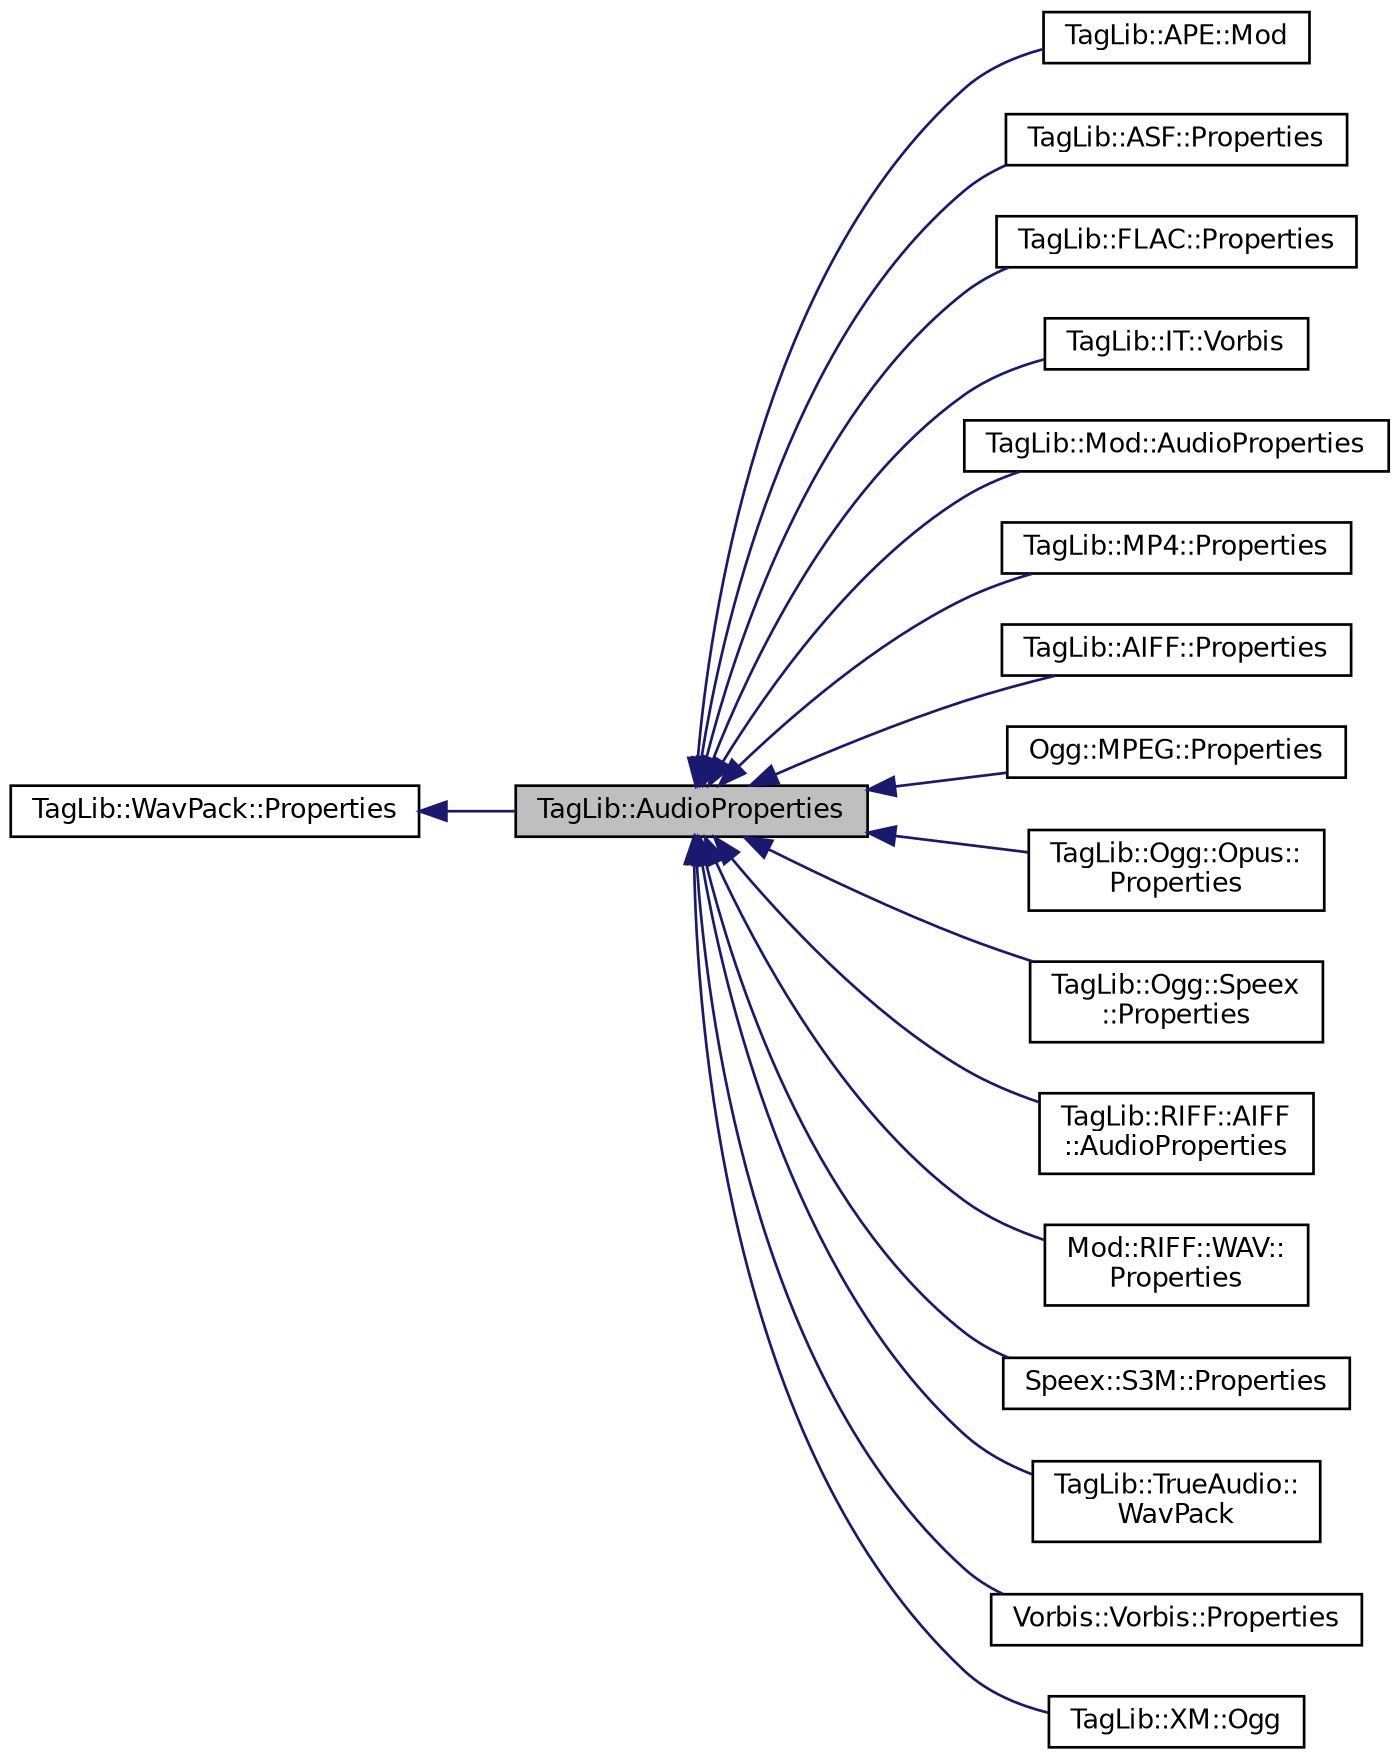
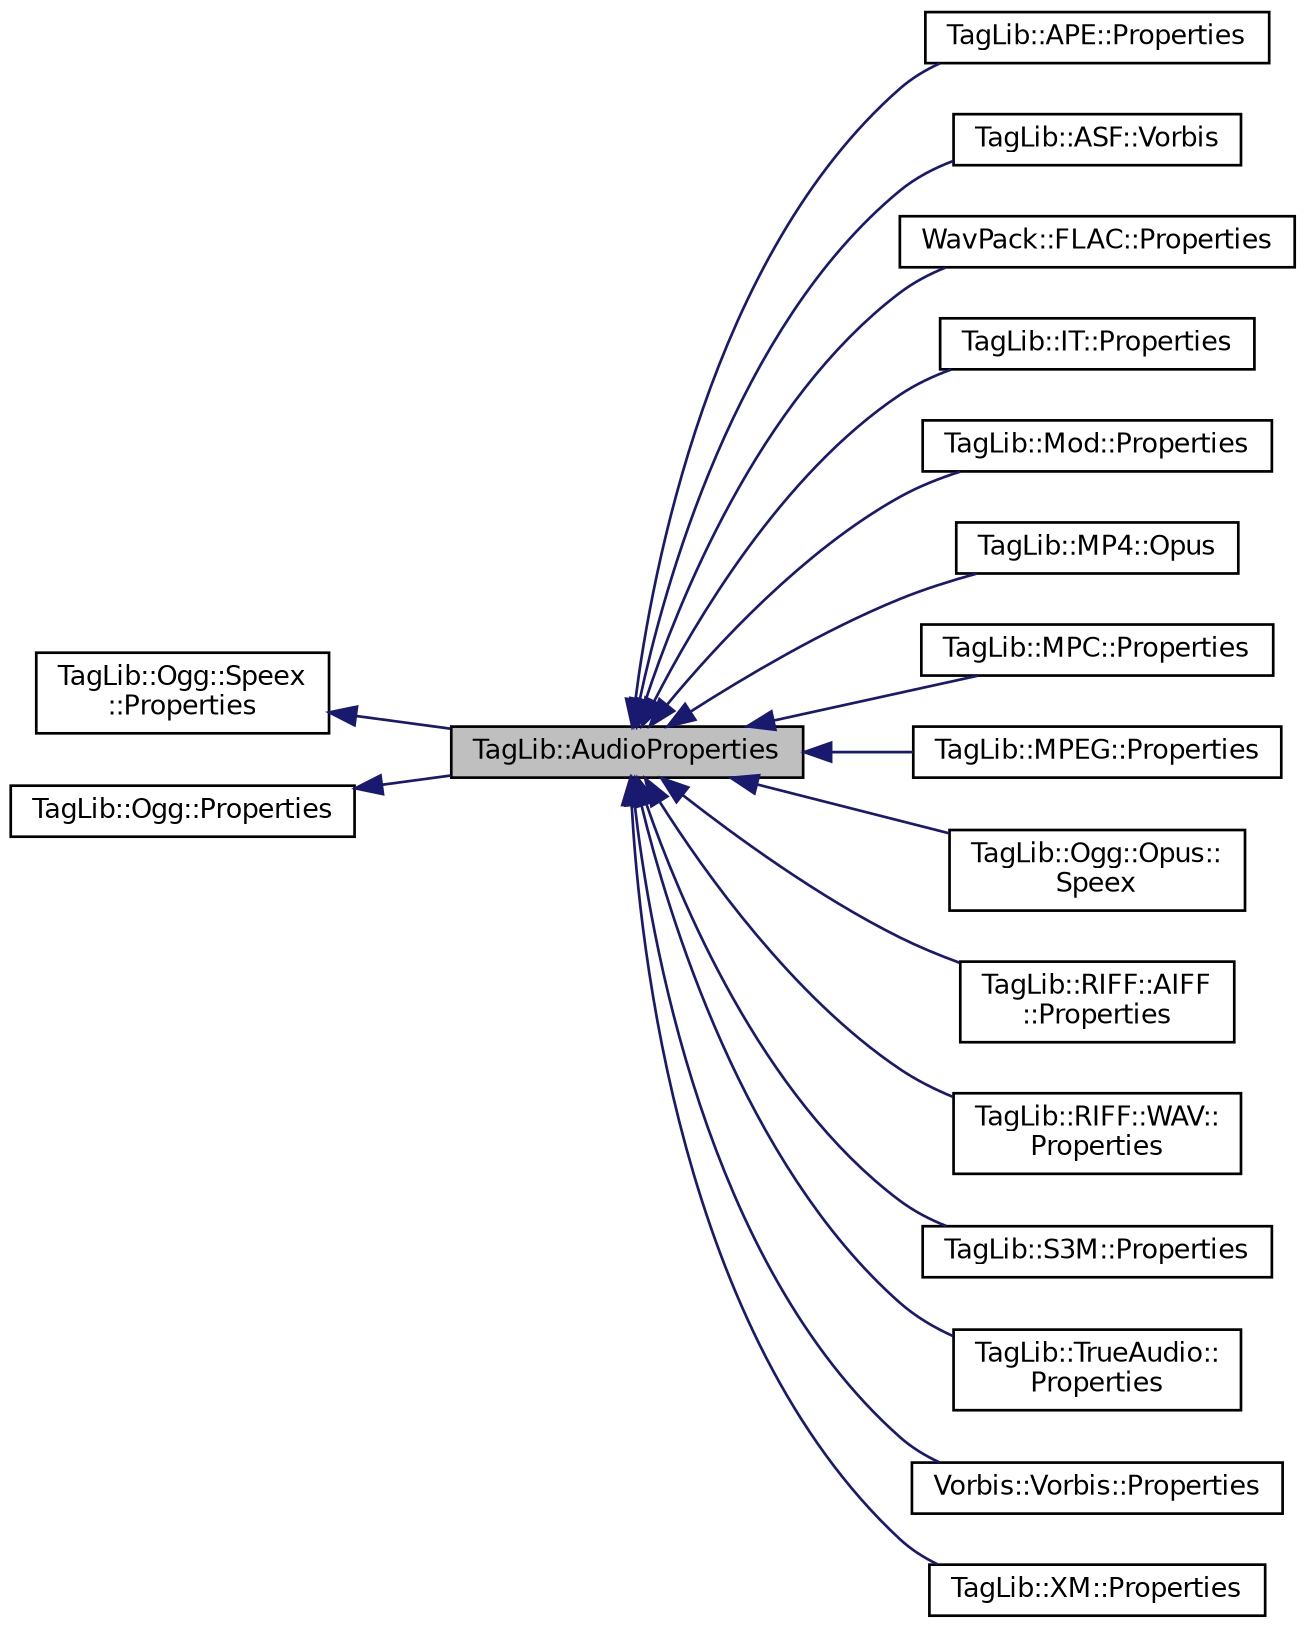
  digraph {
    rankdir=LR
    node [color=black fillcolor=white fontname=Helvetica fontsize=10 shape=record style=filled]
    edge [color=midnightblue dir=back fontname=Helvetica fontsize=10 labelfontname=Helvetica labelfontsize=10 style=solid]
    n1 [fillcolor=grey75 fontcolor=black height=0.2 label="TagLib::AudioProperties" width=0.4]
-   n2 [height=0.2 label="TagLib::APE::Mod" width=0.4]
-   n3 [height=0.2 label="TagLib::ASF::Properties" width=0.4]
-   n4 [height=0.2 label="TagLib::FLAC::Properties" width=0.4]
-   n5 [height=0.2 label="TagLib::IT::Vorbis" width=0.4]
-   n6 [height=0.2 label="TagLib::Mod::AudioProperties" width=0.4]
-   n7 [height=0.2 label="TagLib::MP4::Properties" width=0.4]
-   n8 [height=0.2 label="TagLib::AIFF::Properties" width=0.4]
-   n9 [height=0.2 label="Ogg::MPEG::Properties" width=0.4]
-   n10 [height=0.2 label="TagLib::Ogg::Opus::\lProperties" width=0.4]
+   n2 [height=0.2 label="TagLib::APE::Properties" width=0.4]
+   n3 [height=0.2 label="TagLib::ASF::Vorbis" width=0.4]
+   n4 [height=0.2 label="WavPack::FLAC::Properties" width=0.4]
+   n5 [height=0.2 label="TagLib::IT::Properties" width=0.4]
+   n6 [height=0.2 label="TagLib::Mod::Properties" width=0.4]
+   n7 [height=0.2 label="TagLib::MP4::Opus" width=0.4]
+   n8 [height=0.2 label="TagLib::MPC::Properties" width=0.4]
+   n9 [height=0.2 label="TagLib::MPEG::Properties" width=0.4]
+   n10 [height=0.2 label="TagLib::Ogg::Opus::\lSpeex" width=0.4]
    n11 [height=0.2 label="TagLib::Ogg::Speex\l::Properties" width=0.4]
-   n12 [height=0.2 label="TagLib::RIFF::AIFF\l::AudioProperties" width=0.4]
-   n13 [height=0.2 label="Mod::RIFF::WAV::\lProperties" width=0.4]
-   n14 [height=0.2 label="Speex::S3M::Properties" width=0.4]
-   n15 [height=0.2 label="TagLib::TrueAudio::\lWavPack" width=0.4]
+   n12 [height=0.2 label="TagLib::RIFF::AIFF\l::Properties" width=0.4]
+   n13 [height=0.2 label="TagLib::RIFF::WAV::\lProperties" width=0.4]
+   n14 [height=0.2 label="TagLib::S3M::Properties" width=0.4]
+   n15 [height=0.2 label="TagLib::TrueAudio::\lProperties" width=0.4]
    n16 [height=0.2 label="Vorbis::Vorbis::Properties" width=0.4]
-   n17 [height=0.2 label="TagLib::XM::Ogg" width=0.4]
-   n18 [height=0.2 label="TagLib::WavPack::Properties" width=0.4]
+   n17 [height=0.2 label="TagLib::XM::Properties" width=0.4]
+   n18 [height=0.2 label="TagLib::Ogg::Properties" width=0.4]
    n1 -> n2
    n1 -> n3
    n1 -> n4
    n1 -> n5
    n1 -> n6
    n1 -> n7
    n1 -> n8
    n1 -> n9
    n1 -> n10
-   n1 -> n11
+   n11 -> n1
    n1 -> n12
    n1 -> n13
    n1 -> n14
    n1 -> n15
    n1 -> n16
    n1 -> n17
    n18 -> n1
  }
